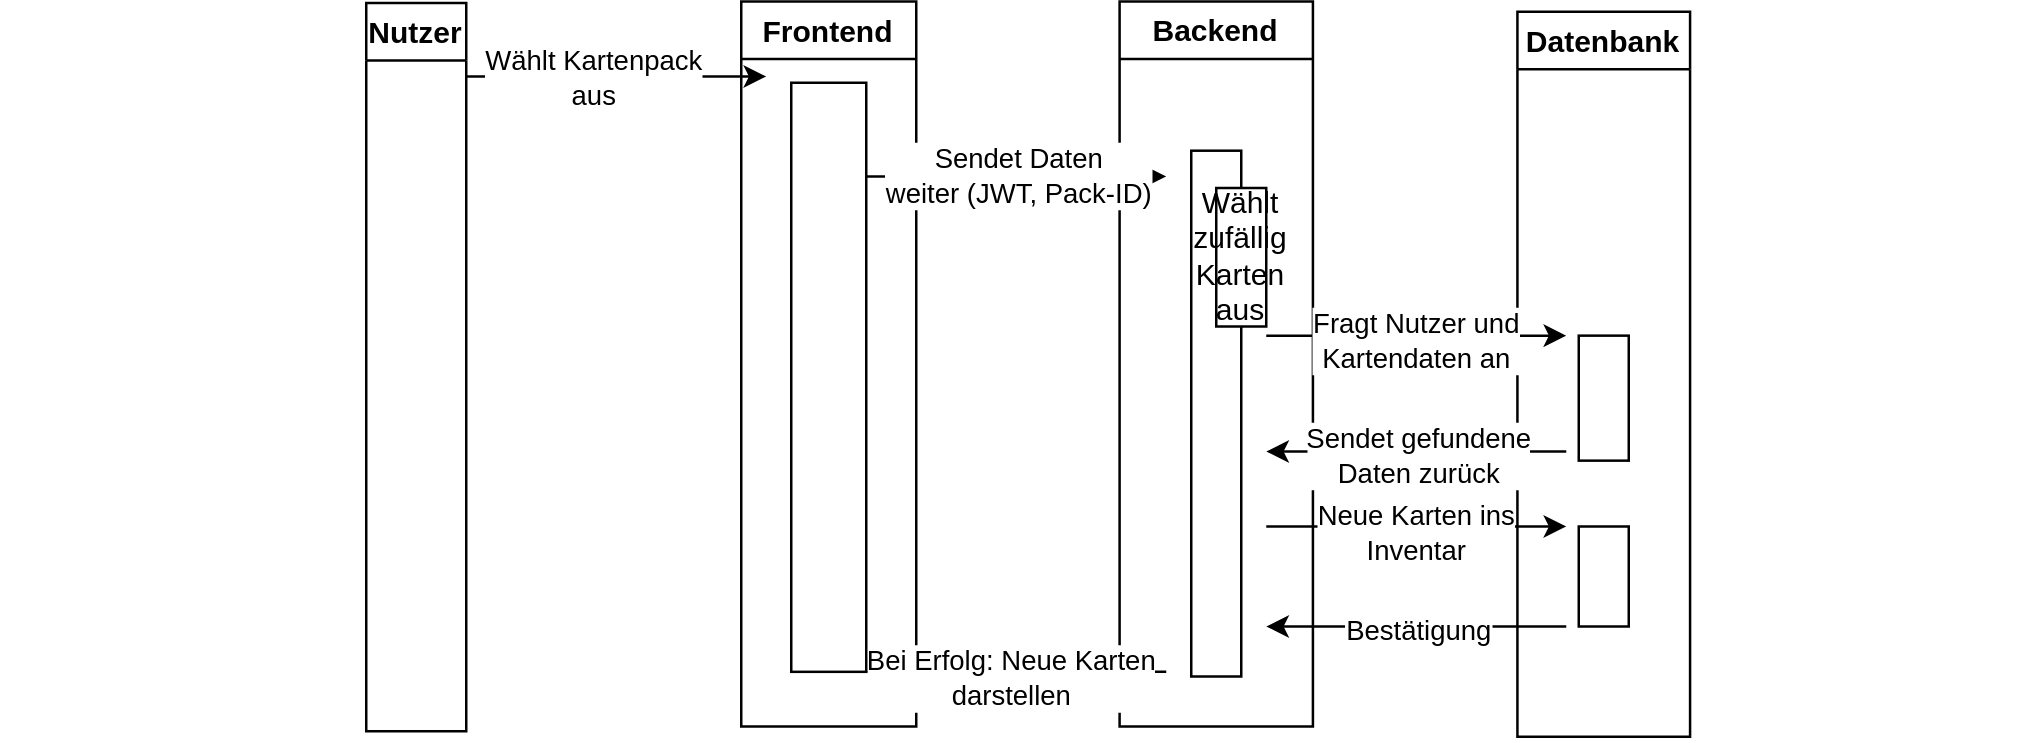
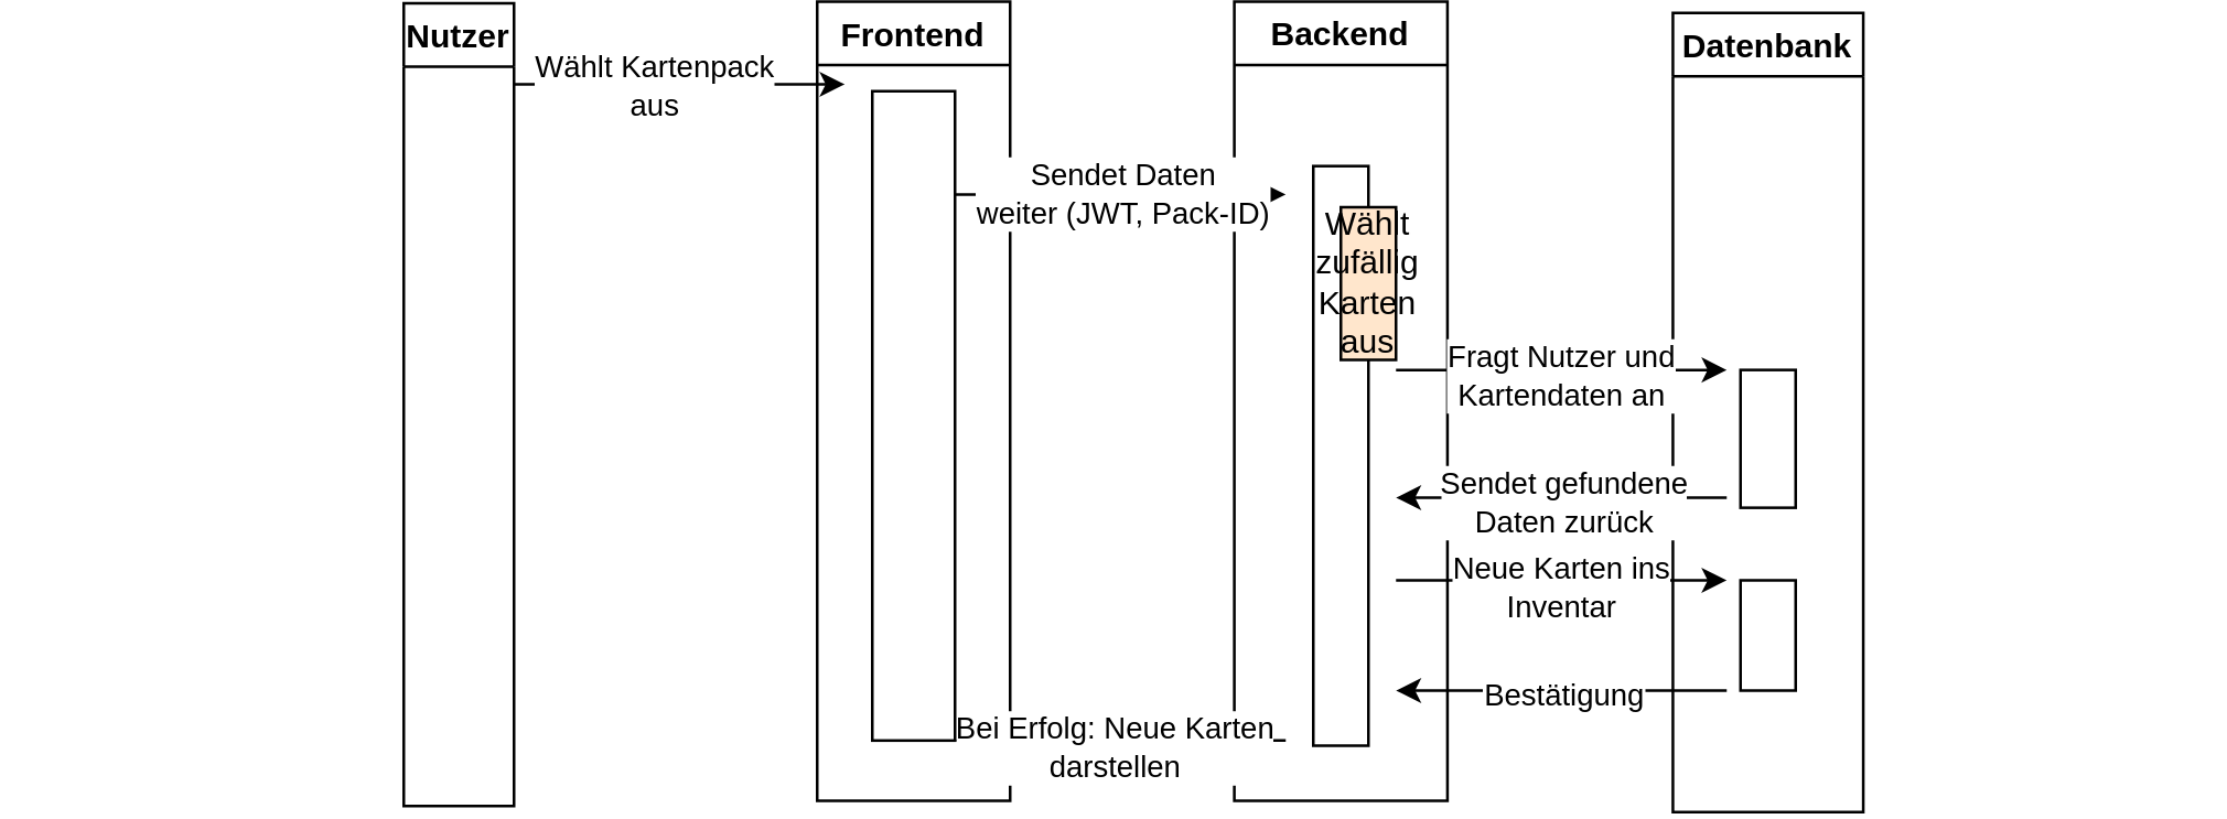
  <mxCell id="0" />
  <mxCell id="1" parent="0" />
  <mxCell id="2" value="Nutzer" style="swimlane;horizontal=0;rotation=90;" parent="1" vertex="1"><mxGeometry x="20.38" y="116.26" width="291.25" height="40" as="geometry" /></mxCell>
  <mxCell id="3" value="Frontend" style="swimlane;horizontal=0;rotation=90;container=0;" parent="1" vertex="1"><mxGeometry x="186" y="100" width="290" height="70" as="geometry" /></mxCell>
  <mxCell id="4" value="Backend" style="swimlane;horizontal=0;rotation=90;container=0;" parent="1" vertex="1"><mxGeometry x="341" y="96.33" width="290" height="77.33" as="geometry" /></mxCell>
  <mxCell id="5" value="" style="endArrow=classic;html=1;rounded=0;" edge="1" parent="4"><mxGeometry width="50" height="50" relative="1" as="geometry"><mxPoint x="285" y="143.67" as="sourcePoint" /><mxPoint x="165" y="143.67" as="targetPoint" /></mxGeometry></mxCell>
  <mxCell id="6" value="Bestätigung" style="edgeLabel;html=1;align=center;verticalAlign=middle;resizable=0;points=[];" vertex="1" connectable="0" parent="5"><mxGeometry x="-0.252" y="1" relative="1" as="geometry"><mxPoint x="-15" as="offset" /></mxGeometry></mxCell>
  <mxCell id="7" value="Datenbank" style="swimlane;horizontal=0;rotation=90;container=0;" parent="1" vertex="1"><mxGeometry x="496" y="104.6" width="290" height="69.06" as="geometry" /></mxCell>
  <mxCell id="8" value="" style="rounded=0;whiteSpace=wrap;html=1;" parent="7" vertex="1"><mxGeometry x="135" y="19.06" width="20" height="50" as="geometry" /></mxCell>
  <mxCell id="9" value="" style="endArrow=classic;html=1;rounded=0;" parent="7" edge="1"><mxGeometry width="50" height="50" relative="1" as="geometry"><mxPoint x="130" y="65.4" as="sourcePoint" /><mxPoint x="10" y="65.4" as="targetPoint" /></mxGeometry></mxCell>
  <mxCell id="10" value="&lt;div&gt;Sendet gefundene&lt;/div&gt;&lt;div&gt;Daten zurück&lt;br&gt;&lt;/div&gt;" style="edgeLabel;html=1;align=center;verticalAlign=middle;resizable=0;points=[];" parent="9" vertex="1" connectable="0"><mxGeometry x="-0.252" y="1" relative="1" as="geometry"><mxPoint x="-15" as="offset" /></mxGeometry></mxCell>
  <mxCell id="11" value="" style="endArrow=classic;html=1;rounded=0;" parent="7" edge="1"><mxGeometry width="50" height="50" relative="1" as="geometry"><mxPoint x="10" y="19.06" as="sourcePoint" /><mxPoint x="130" y="19.06" as="targetPoint" /></mxGeometry></mxCell>
  <mxCell id="12" value="&lt;div&gt;Fragt Nutzer und&lt;/div&gt;&lt;div&gt;Kartendaten an&lt;br&gt;&lt;/div&gt;" style="edgeLabel;html=1;align=center;verticalAlign=middle;resizable=0;points=[];" parent="11" vertex="1" connectable="0"><mxGeometry x="0.205" y="-2" relative="1" as="geometry"><mxPoint x="-13" as="offset" /></mxGeometry></mxCell>
  <mxCell id="13" value="" style="endArrow=classic;html=1;rounded=0;" parent="1" edge="1"><mxGeometry width="50" height="50" relative="1" as="geometry"><mxPoint x="186" y="20" as="sourcePoint" /><mxPoint x="306" y="20" as="targetPoint" /></mxGeometry></mxCell>
  <mxCell id="14" value="&lt;div&gt;Wählt Kartenpack&lt;/div&gt;&lt;div&gt;aus&lt;br&gt;&lt;/div&gt;" style="edgeLabel;html=1;align=center;verticalAlign=middle;resizable=0;points=[];" parent="13" vertex="1" connectable="0"><mxGeometry x="-0.129" relative="1" as="geometry"><mxPoint x="-2" as="offset" /></mxGeometry></mxCell>
  <mxCell id="15" value="" style="endArrow=classic;html=1;rounded=0;" parent="1" edge="1"><mxGeometry width="50" height="50" relative="1" as="geometry"><mxPoint x="346" y="60" as="sourcePoint" /><mxPoint x="466" y="60" as="targetPoint" /></mxGeometry></mxCell>
  <mxCell id="16" value="&lt;div&gt;Sendet Daten&lt;/div&gt;&lt;div&gt;weiter (JWT, Pack-ID) &lt;/div&gt;" style="edgeLabel;html=1;align=center;verticalAlign=middle;resizable=0;points=[];" parent="15" vertex="1" connectable="0"><mxGeometry x="0.252" y="1" relative="1" as="geometry"><mxPoint x="-15" as="offset" /></mxGeometry></mxCell>
  <mxCell id="17" value="" style="endArrow=classic;html=1;rounded=0;" parent="1" edge="1"><mxGeometry width="50" height="50" relative="1" as="geometry"><mxPoint x="466" y="258.13" as="sourcePoint" /><mxPoint x="346" y="258.13" as="targetPoint" /></mxGeometry></mxCell>
  <mxCell id="18" value="Bei Erfolg: Neue Karten&lt;br&gt;darstellen" style="edgeLabel;html=1;align=center;verticalAlign=middle;resizable=0;points=[];" parent="17" vertex="1" connectable="0"><mxGeometry x="0.052" y="2" relative="1" as="geometry"><mxPoint as="offset" /></mxGeometry></mxCell>
  <mxCell id="19" value="" style="rounded=0;whiteSpace=wrap;html=1;" parent="1" vertex="1"><mxGeometry x="316" y="22.5" width="30" height="235.63" as="geometry" /></mxCell>
  <mxCell id="20" value="" style="rounded=0;whiteSpace=wrap;html=1;" parent="1" vertex="1"><mxGeometry x="476" y="49.68" width="20" height="210.32" as="geometry" /></mxCell>
  <mxCell id="21" value="" style="rounded=0;whiteSpace=wrap;html=1;" vertex="1" parent="1"><mxGeometry x="631" y="200" width="20" height="40" as="geometry" /></mxCell>
- <mxCell id="22" value="Wählt zufällig Karten aus" style="rounded=0;whiteSpace=wrap;html=1;" vertex="1" parent="1"><mxGeometry x="486" y="64.6" width="20" height="55.4" as="geometry" /></mxCell>
+ <mxCell id="22" value="Wählt zufällig Karten aus" style="rounded=0;whiteSpace=wrap;html=1;fillColor=#ffe6cc;" vertex="1" parent="1"><mxGeometry x="486" y="64.6" width="20" height="55.4" as="geometry" /></mxCell>
  <mxCell id="23" value="" style="endArrow=classic;html=1;rounded=0;" edge="1" parent="1"><mxGeometry width="50" height="50" relative="1" as="geometry"><mxPoint x="506" y="200" as="sourcePoint" /><mxPoint x="626" y="200" as="targetPoint" /></mxGeometry></mxCell>
  <mxCell id="24" value="Neue Karten ins&lt;br&gt;Inventar" style="edgeLabel;html=1;align=center;verticalAlign=middle;resizable=0;points=[];" vertex="1" connectable="0" parent="23"><mxGeometry x="0.205" y="-2" relative="1" as="geometry"><mxPoint x="-13" as="offset" /></mxGeometry></mxCell>
